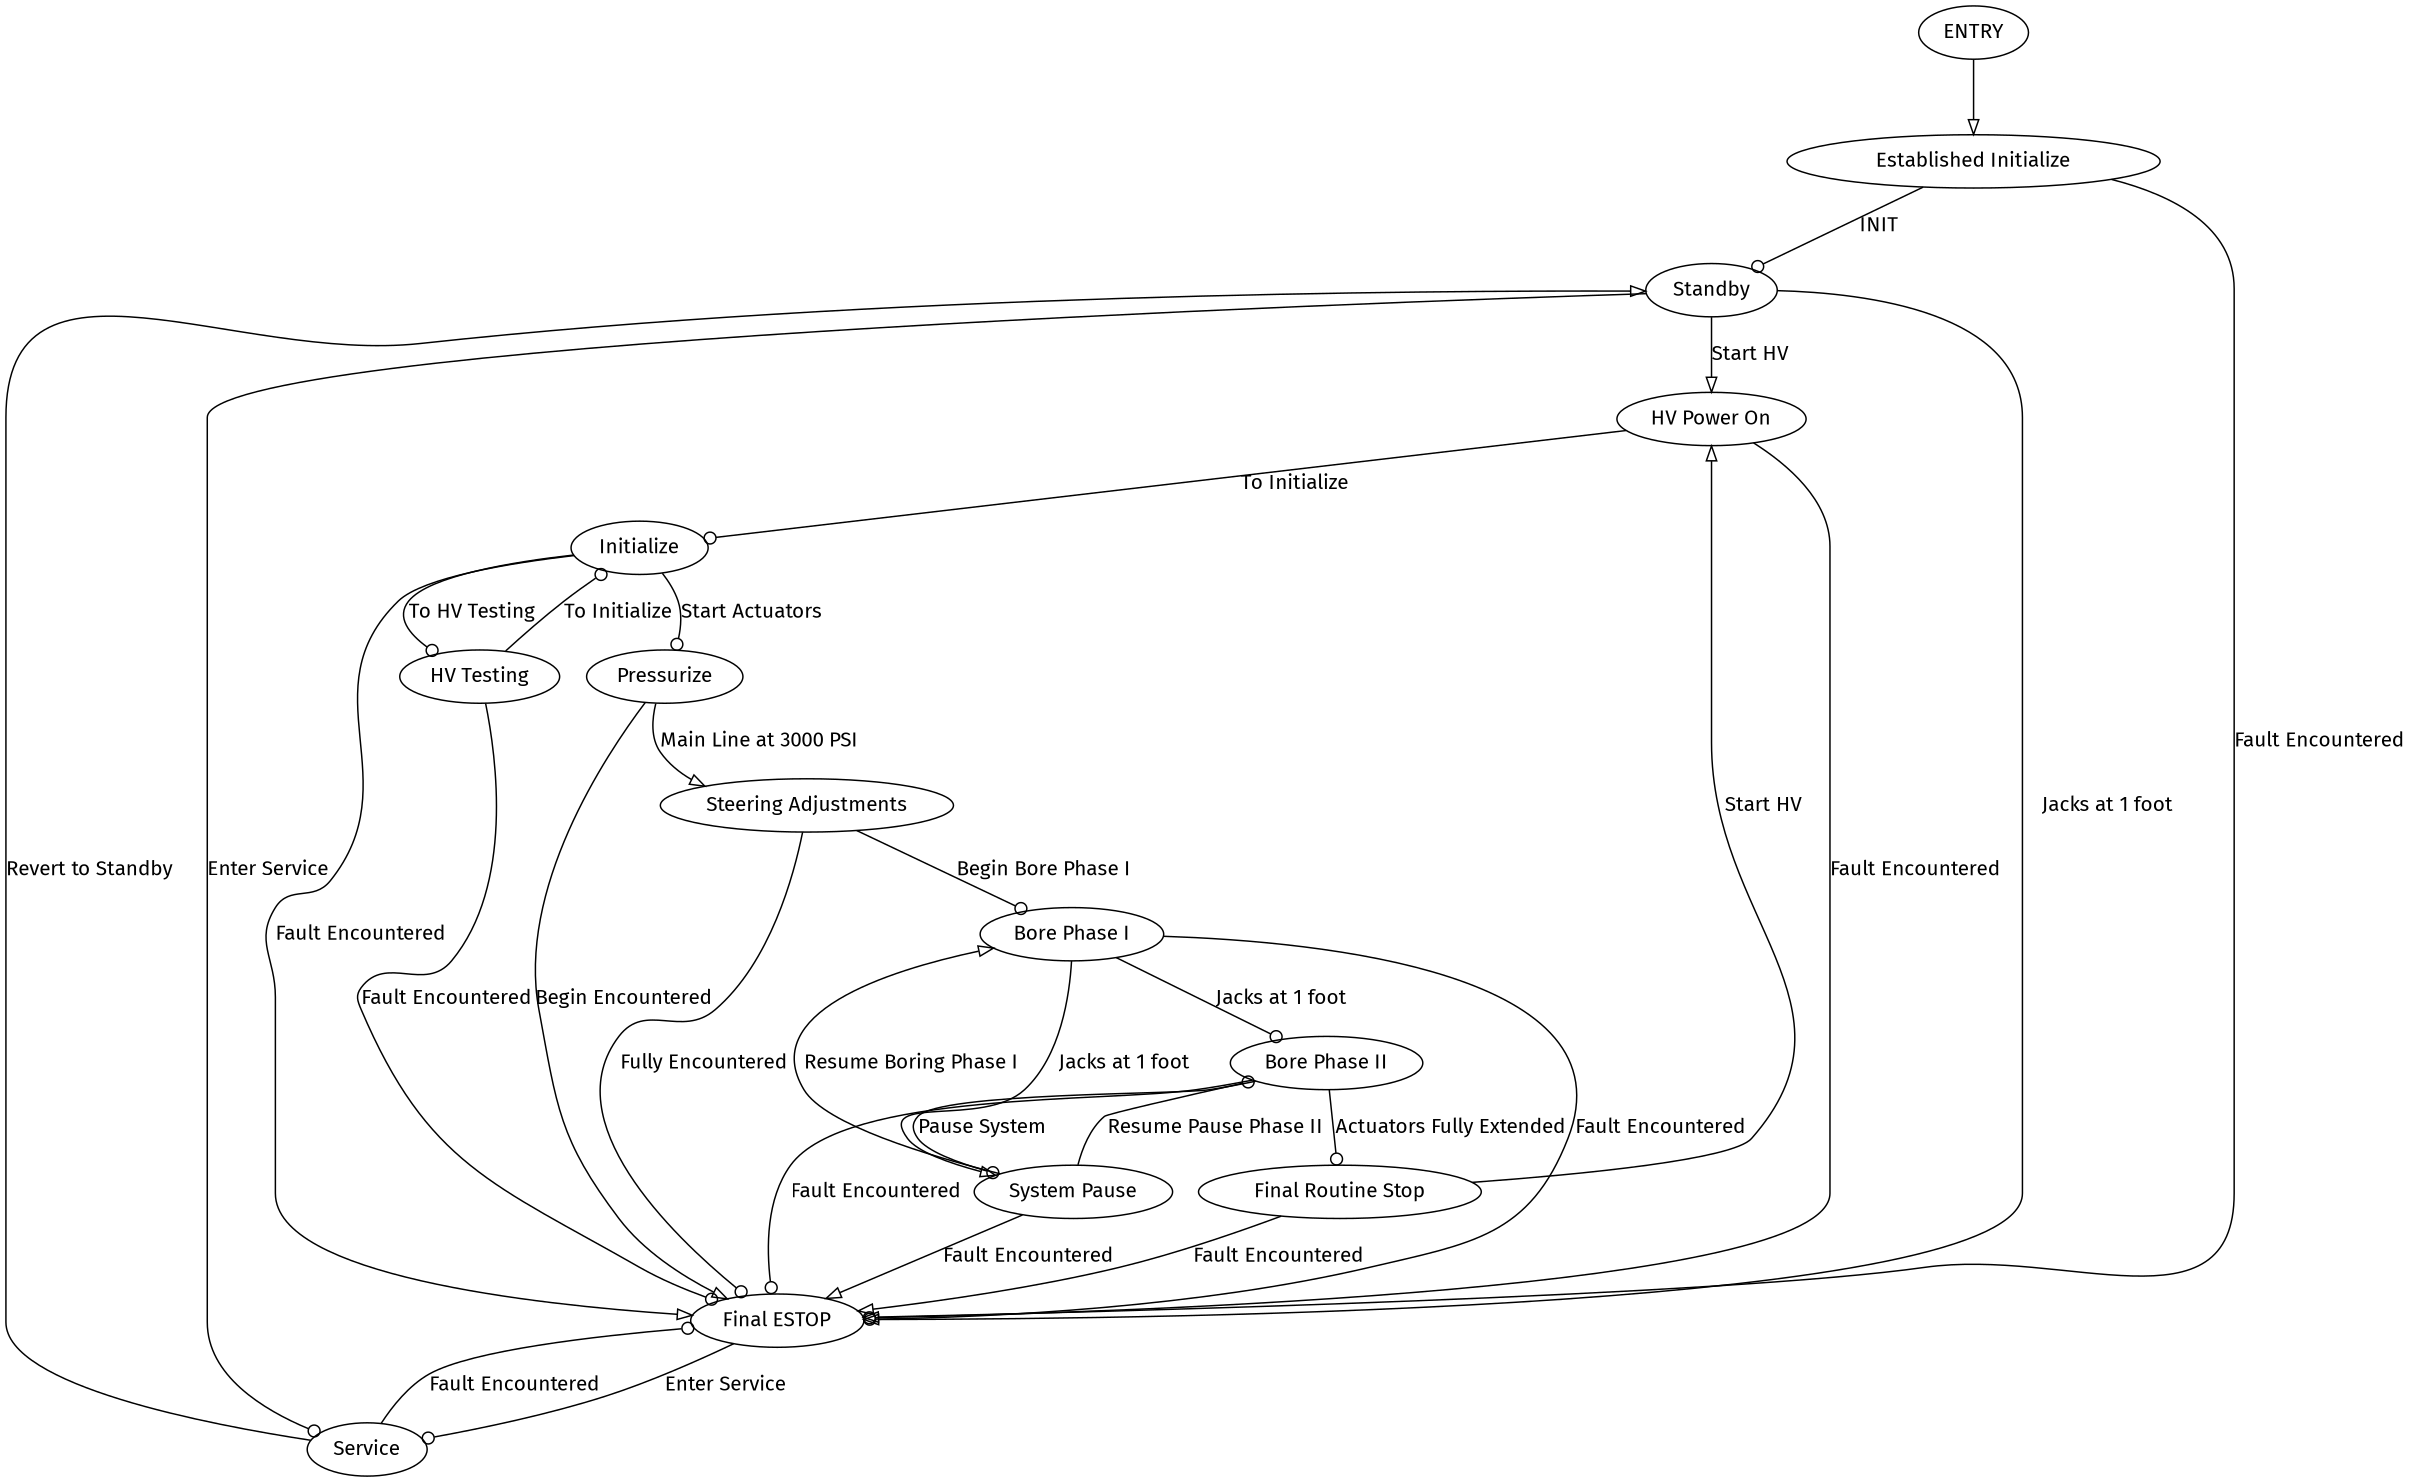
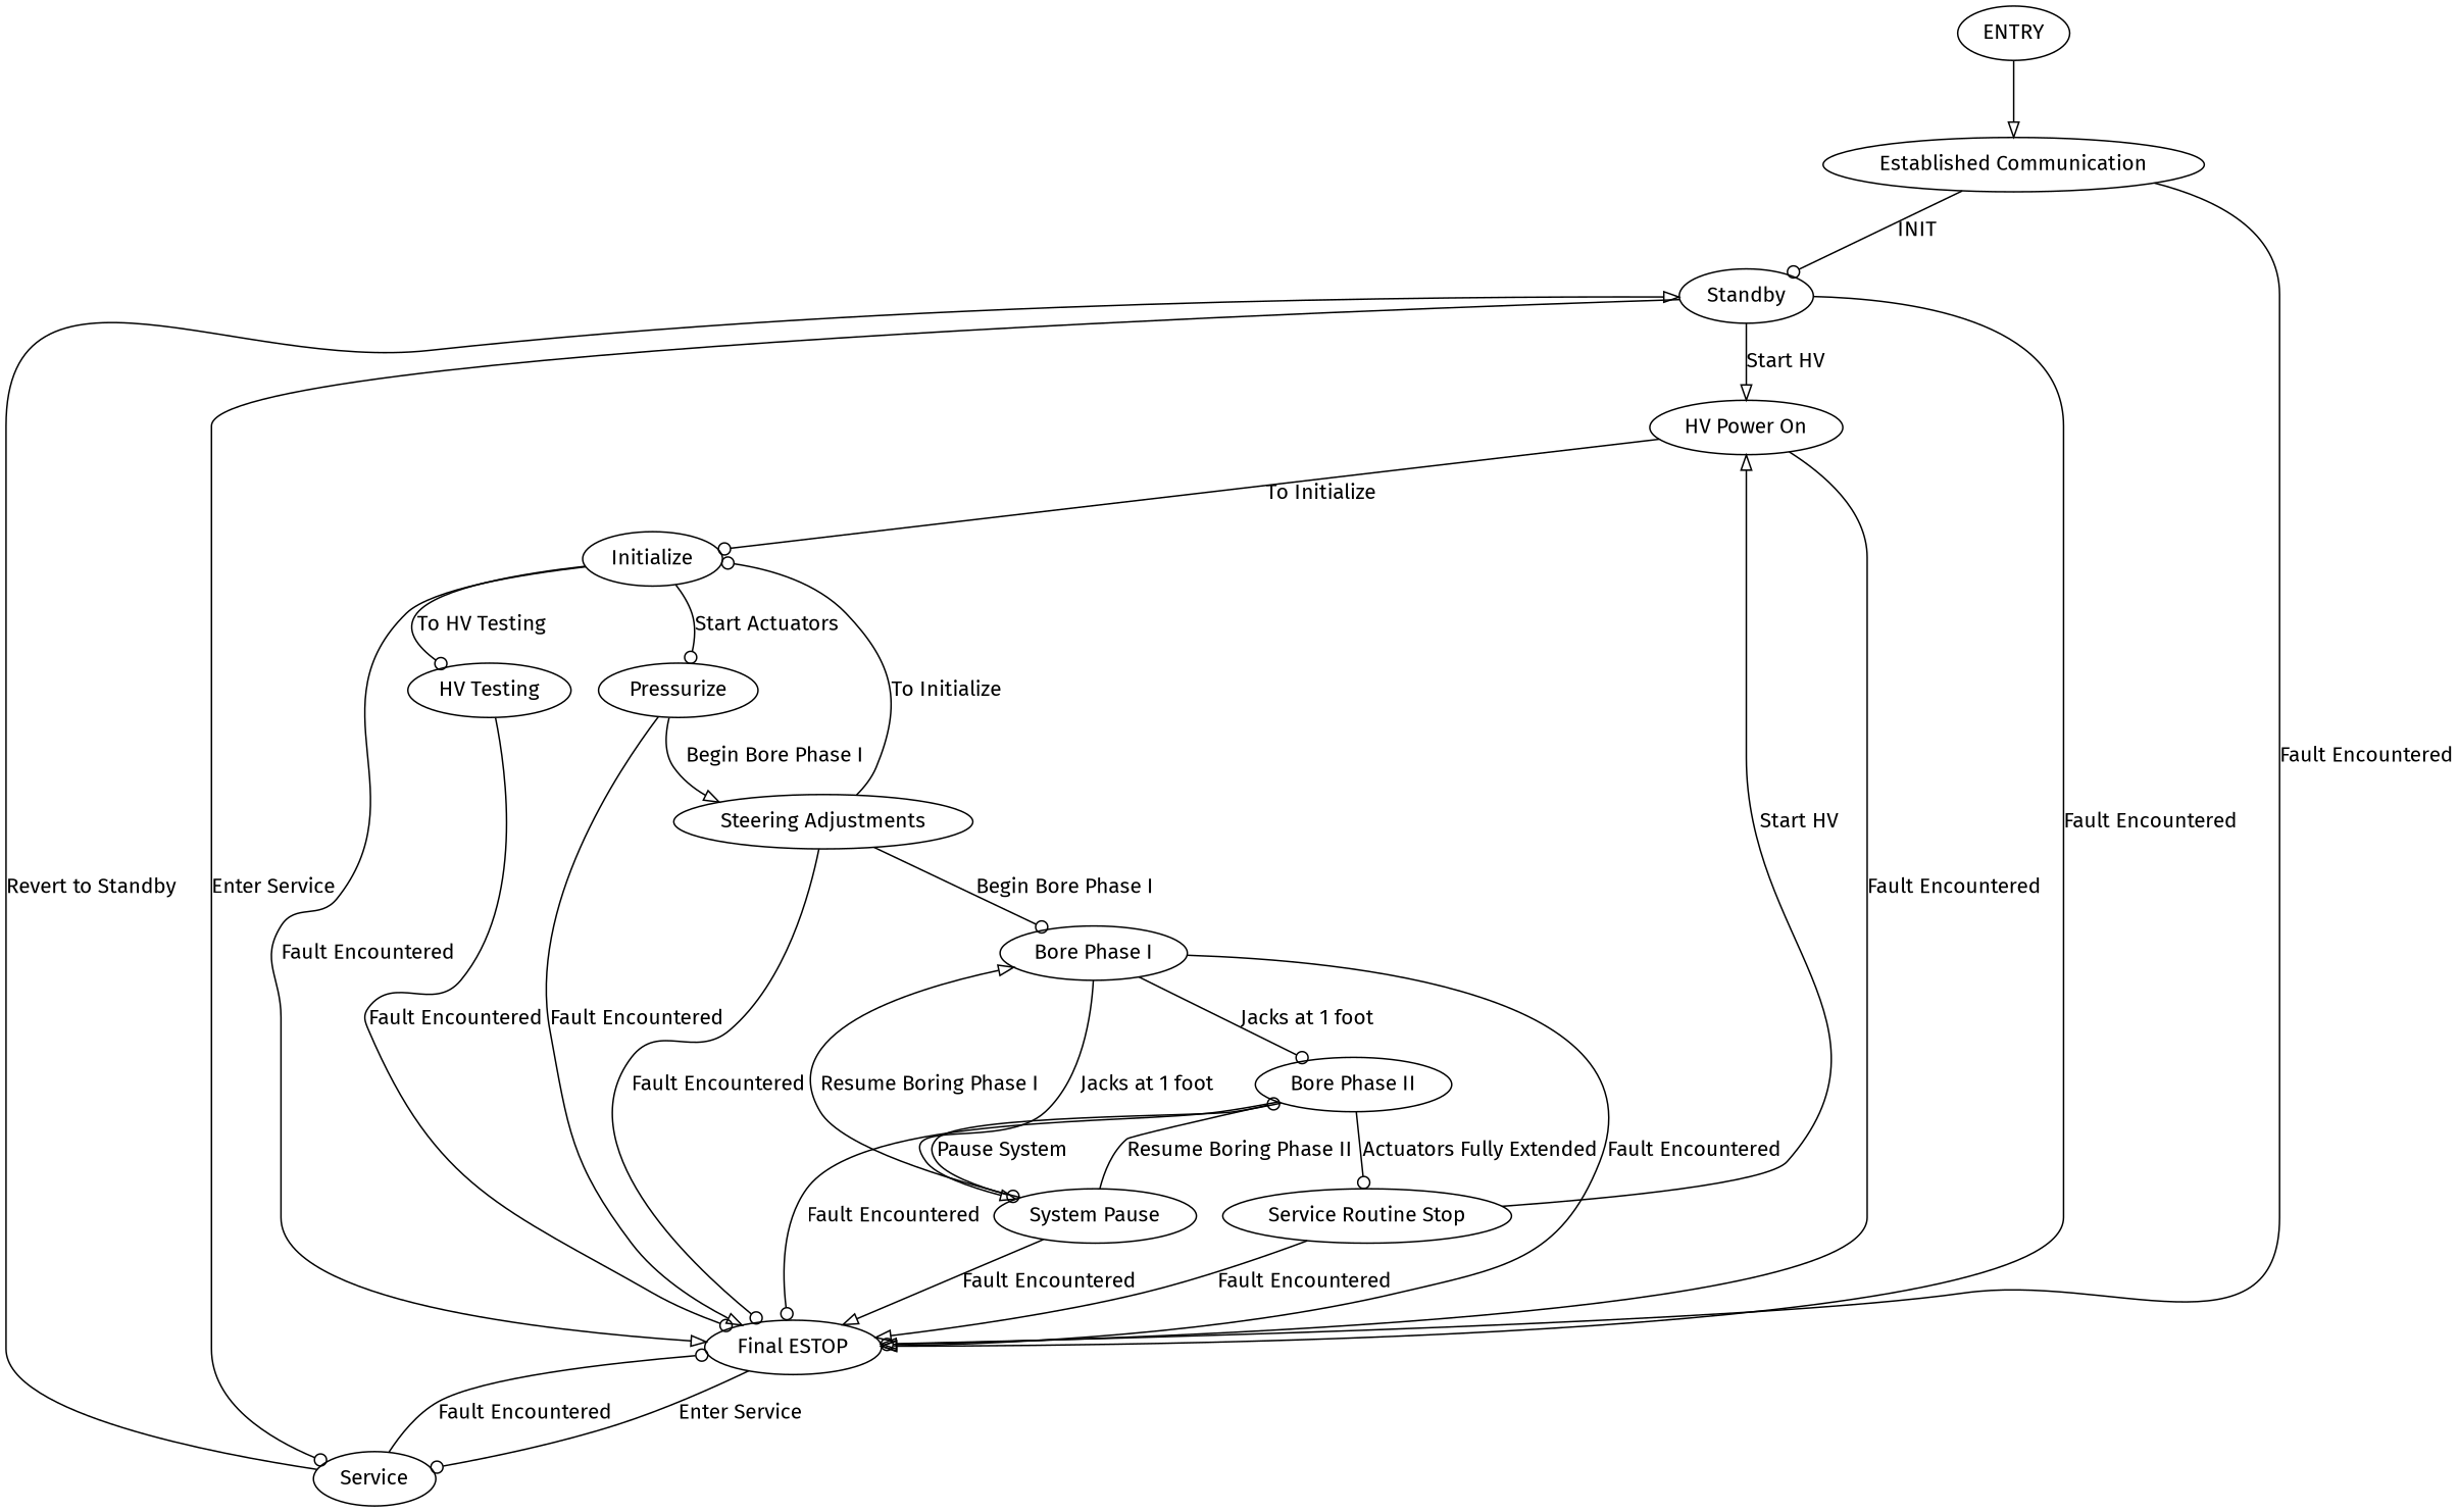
  digraph {
    fontname="Fira Sans"
    node [fontname="Fira Sans"]
    edge [arrowhead=odot fontname="Fira Sans"]
    n1 [label=ENTRY]
-   n2 [label="Established Initialize"]
+   n2 [label="Established Communication"]
    n3 [label=Standby]
    n4 [label="Final ESTOP"]
    n5 [label=Service]
    n6 [label="HV Power On"]
    n7 [label=Initialize]
    n8 [label="HV Testing"]
    n9 [label=Pressurize]
    n10 [label="Steering Adjustments"]
    n11 [label="Bore Phase I"]
    n12 [label="Bore Phase II"]
    n13 [label="System Pause"]
-   n14 [label="Final Routine Stop"]
+   n14 [label="Service Routine Stop"]
    n1 -> n2 [arrowhead=onormal label=" "]
    n2 -> n3 [label=INIT]
    n2 -> n4 [arrowhead=onormal label="Fault Encountered"]
-   n3 -> n4 [arrowhead=onormal label="Jacks at 1 foot"]
+   n3 -> n4 [arrowhead=onormal label="Fault Encountered"]
    n3 -> n5 [label="Enter Service"]
    n3 -> n6 [arrowhead=onormal label="Start HV"]
    n4 -> n5 [label="Enter Service"]
    n5 -> n3 [arrowhead=onormal label="Revert to Standby"]
    n5 -> n4 [label="Fault Encountered"]
    n6 -> n4 [label="Fault Encountered"]
    n6 -> n7 [label="To Initialize "]
    n7 -> n4 [arrowhead=onormal label="Fault Encountered"]
    n7 -> n8 [label="To HV Testing"]
    n7 -> n9 [label="Start Actuators"]
    n8 -> n4 [label="Fault Encountered"]
-   n8 -> n7 [label="To Initialize"]
-   n9 -> n4 [arrowhead=onormal label="Begin Encountered"]
-   n9 -> n10 [arrowhead=onormal label="Main Line at 3000 PSI"]
-   n10 -> n4 [label="Fully Encountered"]
+   n10 -> n7 [label="To Initialize"]
+   n9 -> n4 [arrowhead=onormal label="Fault Encountered"]
+   n9 -> n10 [arrowhead=onormal label="Begin Bore Phase I"]
+   n10 -> n4 [label="Fault Encountered"]
    n10 -> n11 [label="Begin Bore Phase I"]
-   n11 -> n4 [label="Fault Encountered"]
+   n11 -> n4 [arrowhead=onormal label="Fault Encountered"]
    n11 -> n12 [label="Jacks at 1 foot"]
    n11 -> n13 [arrowhead=onormal label="Jacks at 1 foot"]
    n12 -> n4 [label="Fault Encountered"]
    n12 -> n13 [label="Pause System"]
    n12 -> n14 [label="Actuators Fully Extended"]
    n13 -> n4 [arrowhead=onormal label="Fault Encountered"]
    n13 -> n11 [arrowhead=onormal label="Resume Boring Phase I"]
-   n13 -> n12 [label="Resume Pause Phase II"]
+   n13 -> n12 [label="Resume Boring Phase II"]
    n14 -> n4 [arrowhead=onormal label="Fault Encountered"]
    n14 -> n6 [arrowhead=onormal label="Start HV"]
  }
